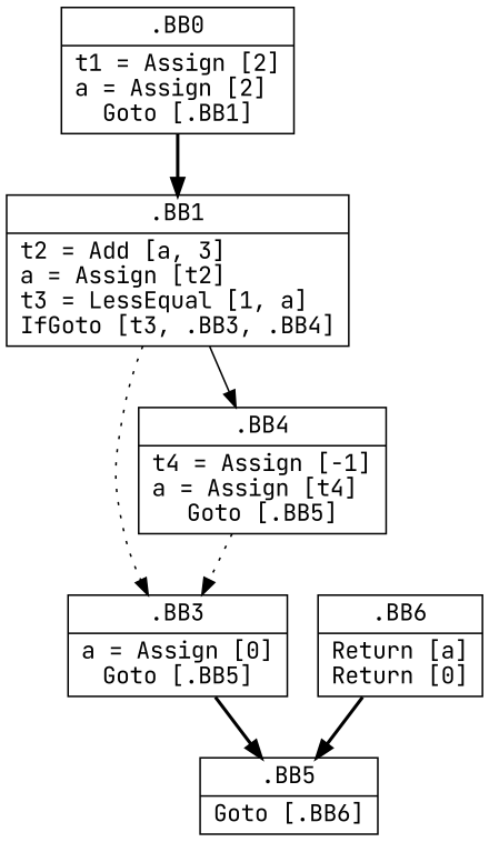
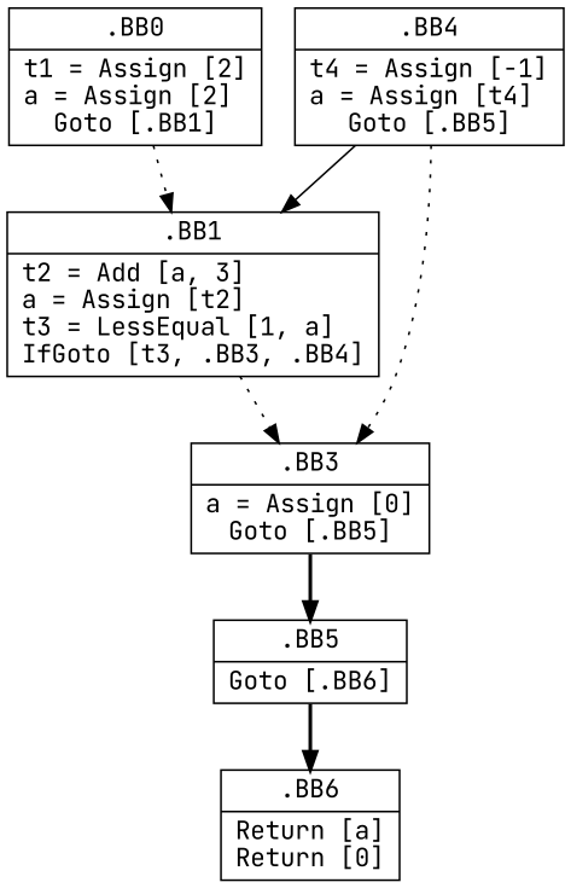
  digraph {
    fontname="JetBrains Mono"
    rankdir=TD
    node [fontname="JetBrains Mono" shape=record]
    edge [fontname="JetBrains Mono" style=bold]
    n1 [label="{ .BB0 | t1 = Assign [2]\la = Assign [2]\lGoto [.BB1]}"]
    n2 [label="{ .BB1 | t2 = Add [a, 3]\la = Assign [t2]\lt3 = LessEqual [1, a]\lIfGoto [t3, .BB3, .BB4]}"]
    n3 [label="{ .BB3 | a = Assign [0]\lGoto [.BB5]}"]
    n4 [label="{ .BB4 | t4 = Assign [-1]\la = Assign [t4]\lGoto [.BB5]}"]
    n5 [label="{ .BB5 | Goto [.BB6]}"]
    n6 [label="{ .BB6 | Return [a]\lReturn [0]}"]
-   n1 -> n2
+   n1 -> n2 [style=dotted]
    n2 -> n3 [style=dotted]
-   n2 -> n4 [style=solid]
+   n4 -> n2 [style=solid]
    n3 -> n5
    n4 -> n3 [style=dotted]
-   n6 -> n5
+   n5 -> n6
  }
